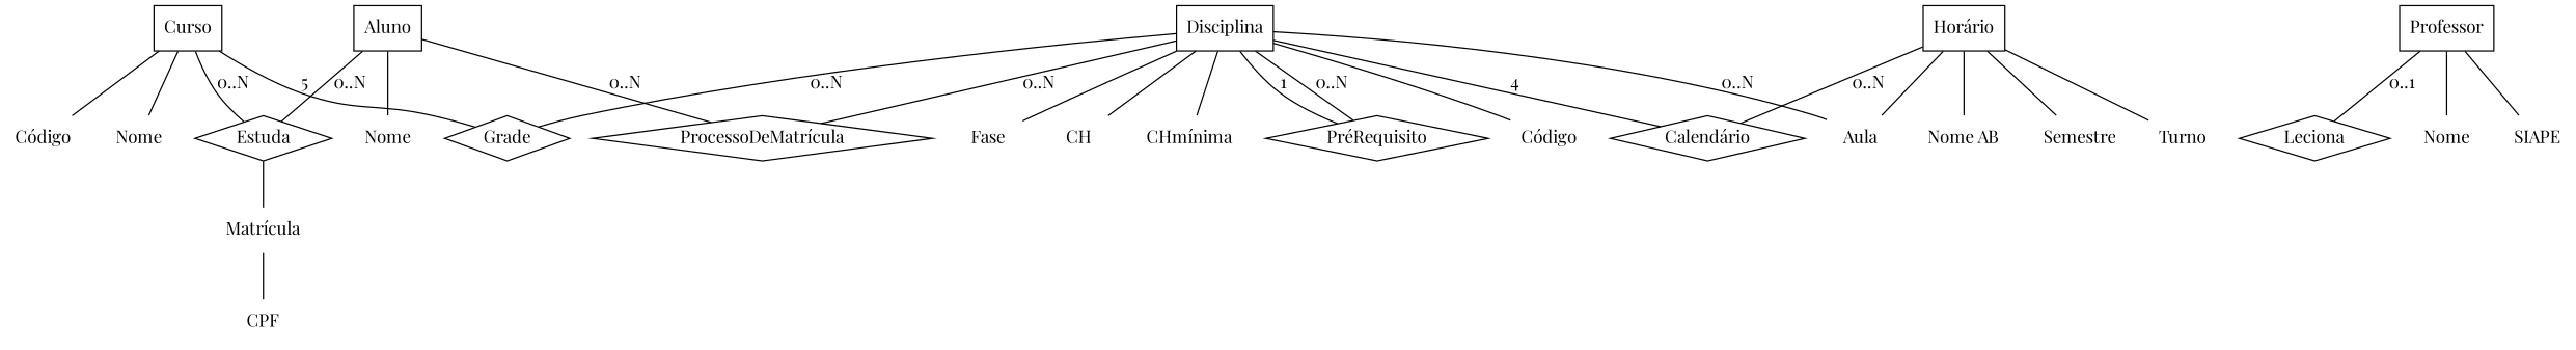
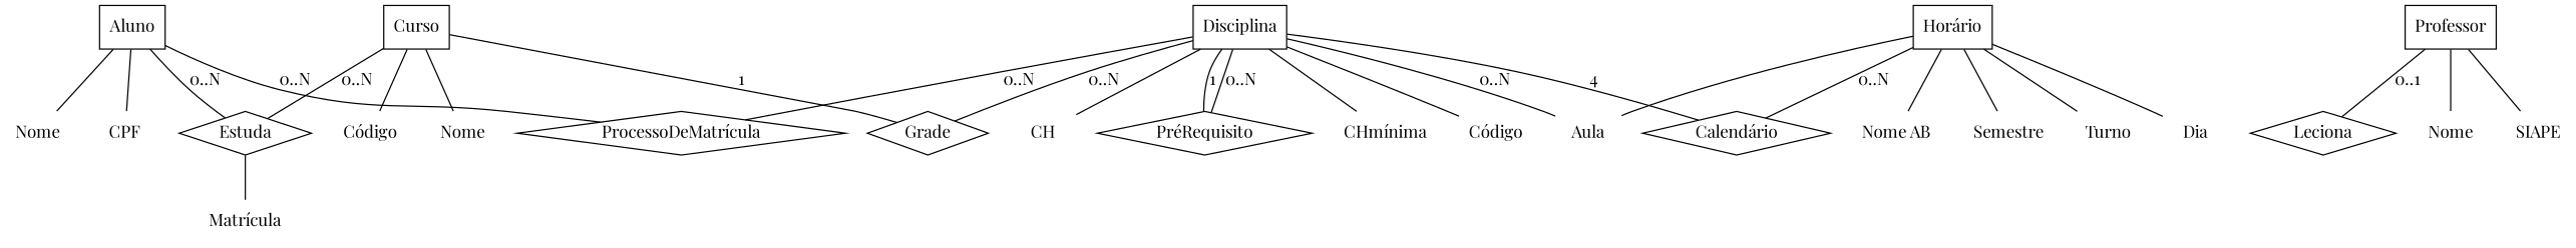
  graph {
    fontname="Playfair Display"
    node [fontname="Playfair Display" shape=plaintext]
    edge [fontname="Playfair Display"]
    Aluno [shape=record]
    CPF
    n3 [label=Nome]
    Estuda [shape=diamond]
    "ProcessoDeMatrícula" [shape=diamond]
    "Matrícula"
    Curso [shape=record]
    n8 [label="Código"]
    n9 [label=Nome]
    Grade [shape=diamond]
    Disciplina [shape=record]
    CH
    "CHmínima"
    n14 [label="Código"]
-   Fase
    "Calendário" [shape=diamond]
    "PréRequisito" [shape=diamond]
    Aula
    Leciona [shape=diamond]
    "Horário" [shape=record]
+   Dia
    n22 [label="Nome AB"]
    Semestre
    Turno
    Professor [shape=record]
    n26 [label=Nome]
    SIAPE
-   "Matrícula" -- CPF
+   Aluno -- CPF
    Aluno -- n3
    Aluno -- Estuda [label="0..N"]
    Aluno -- "ProcessoDeMatrícula" [label="0..N"]
    Estuda -- "Matrícula"
    Curso -- Estuda [label="0..N"]
    Curso -- n8
    Curso -- n9
-   Curso -- Grade [label=5]
+   Curso -- Grade [label=1]
    Disciplina -- "ProcessoDeMatrícula" [label="0..N"]
    Disciplina -- Grade [label="0..N"]
    Disciplina -- CH
    Disciplina -- "CHmínima"
    Disciplina -- n14
-   Disciplina -- Fase
    Disciplina -- "Calendário" [label=4]
    Disciplina -- "PréRequisito" [label="0..N"]
    Disciplina -- "PréRequisito" [label=1]
    Disciplina -- Aula [label="0..N"]
    "Horário" -- "Calendário" [label="0..N"]
    "Horário" -- Aula
+   "Horário" -- Dia
    "Horário" -- n22
    "Horário" -- Semestre
    "Horário" -- Turno
    Professor -- Leciona [label="0..1"]
    Professor -- n26
    Professor -- SIAPE
  }
